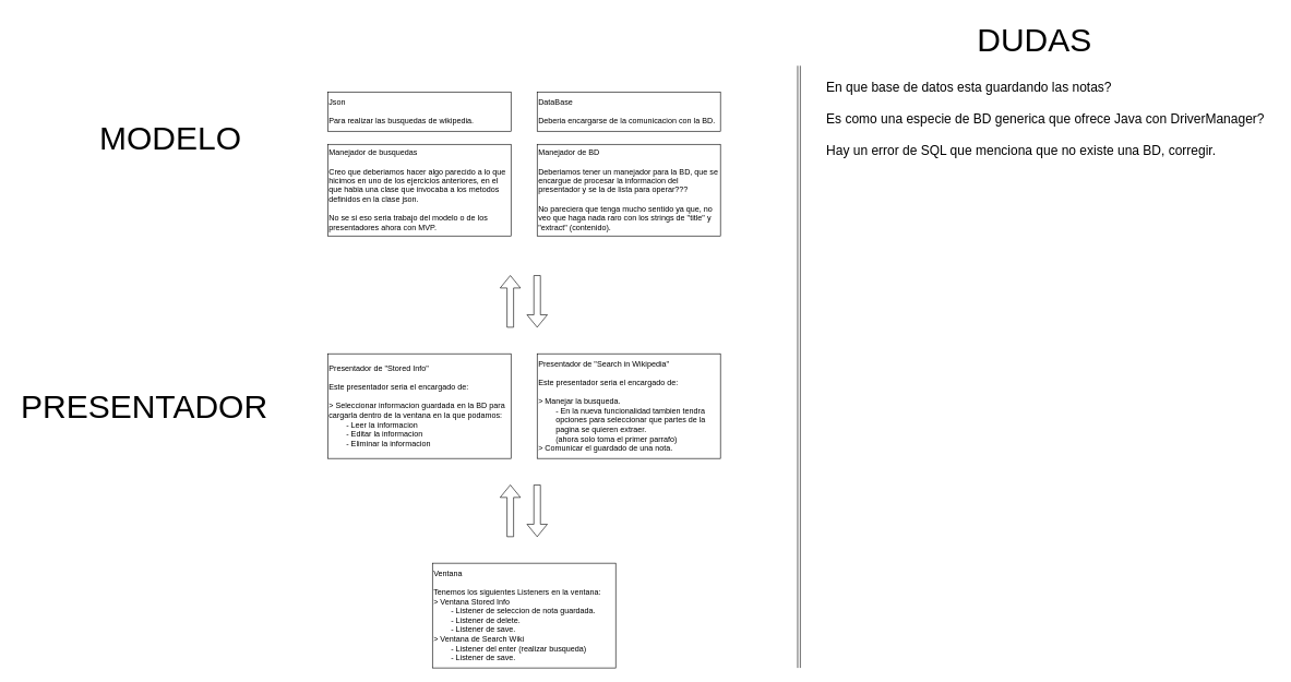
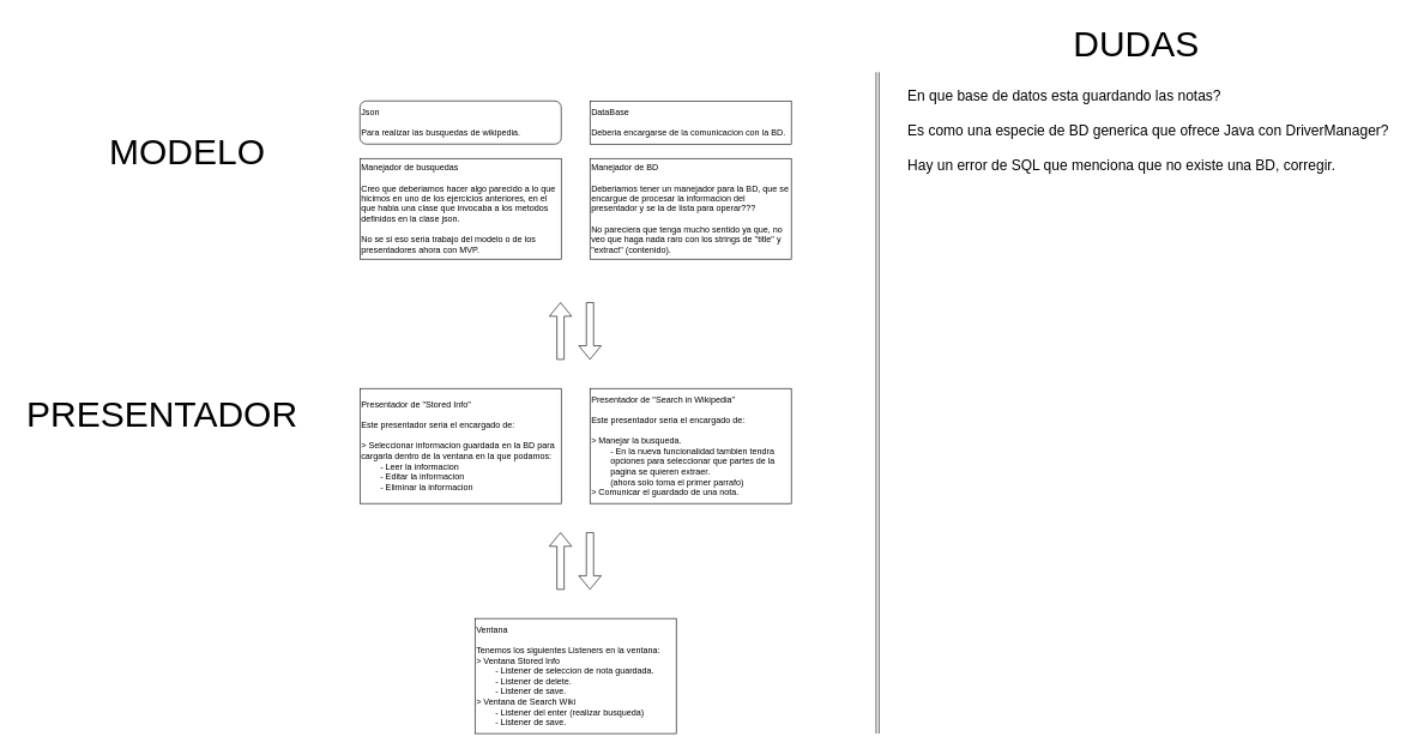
  <mxCell id="0" />
  <mxCell id="1" parent="0" />
  <mxCell id="2" value="&lt;span style=&quot;&quot;&gt;Presentador de &quot;Stored Info&quot;&lt;/span&gt;&lt;br style=&quot;&quot;&gt;&lt;br style=&quot;&quot;&gt;&lt;span style=&quot;&quot;&gt;Este presentador seria el encargado de:&lt;/span&gt;&lt;br style=&quot;&quot;&gt;&lt;br style=&quot;&quot;&gt;&lt;span style=&quot;&quot;&gt;&amp;gt; Seleccionar informacion guardada en la BD para cargarla dentro de la ventana en la que podamos:&lt;/span&gt;&lt;br style=&quot;&quot;&gt;&lt;span style=&quot;&quot;&gt;&#09;&lt;/span&gt;&lt;span style=&quot;&quot;&gt;&lt;span style=&quot;white-space: pre;&quot;&gt;&#09;&lt;/span&gt;- Leer la informacion&lt;/span&gt;&lt;br style=&quot;&quot;&gt;&lt;span style=&quot;&quot;&gt;&#09;&lt;/span&gt;&lt;span style=&quot;&quot;&gt;&lt;span style=&quot;white-space: pre;&quot;&gt;&#09;&lt;/span&gt;- Editar la informacion&lt;/span&gt;&lt;br style=&quot;&quot;&gt;&lt;span style=&quot;&quot;&gt;&#09;&lt;/span&gt;&lt;span style=&quot;&quot;&gt;&lt;span style=&quot;white-space: pre;&quot;&gt;&#09;&lt;/span&gt;- Eliminar la informacion&lt;/span&gt;" style="rounded=0;whiteSpace=wrap;html=1;align=left;" vertex="1" parent="1"><mxGeometry x="500" y="540" width="280" height="160" as="geometry" /></mxCell>
  <mxCell id="3" value="&lt;span style=&quot;&quot;&gt;Presentador de &quot;Search in Wikipedia&quot;&lt;/span&gt;&lt;br style=&quot;&quot;&gt;&lt;br style=&quot;&quot;&gt;&lt;span style=&quot;&quot;&gt;Este presentador seria el encargado de:&lt;/span&gt;&lt;br style=&quot;&quot;&gt;&lt;br style=&quot;&quot;&gt;&lt;span style=&quot;&quot;&gt;&amp;gt; Manejar la busqueda.&lt;br&gt;&lt;/span&gt;&lt;span style=&quot;white-space: pre;&quot;&gt;&#09;&lt;/span&gt;- En la nueva funcionalidad tambien tendra &lt;span style=&quot;white-space: pre;&quot;&gt;&#09;&lt;/span&gt;opciones para seleccionar que partes de la &lt;span style=&quot;white-space: pre;&quot;&gt;&#09;&lt;/span&gt;pagina se quieren extraer.&lt;br&gt;&lt;span style=&quot;white-space: pre;&quot;&gt;&#09;&lt;/span&gt;(ahora solo toma el primer parrafo)&lt;br&gt;&amp;gt; Comunicar el guardado de una nota." style="rounded=0;whiteSpace=wrap;html=1;align=left;" vertex="1" parent="1"><mxGeometry x="820" y="540" width="280" height="160" as="geometry" /></mxCell>
  <mxCell id="4" value="&lt;span style=&quot;&quot;&gt;Ventana&lt;/span&gt;&lt;br style=&quot;&quot;&gt;&lt;br style=&quot;&quot;&gt;Tenemos los siguientes Listeners en la ventana:&lt;br&gt;&amp;gt; Ventana Stored Info&lt;br&gt;&lt;span style=&quot;white-space: pre;&quot;&gt;&#09;&lt;/span&gt;- Listener de seleccion de nota guardada.&lt;br&gt;&lt;span style=&quot;white-space: pre;&quot;&gt;&#09;&lt;/span&gt;- Listener de delete.&lt;br&gt;&lt;span style=&quot;white-space: pre;&quot;&gt;&#09;&lt;/span&gt;- Listener de save.&lt;br&gt;&amp;gt; Ventana de Search Wiki&lt;br&gt;&lt;span style=&quot;white-space: pre;&quot;&gt;&#09;&lt;/span&gt;- Listener del enter (realizar busqueda)&lt;br&gt;&lt;span style=&quot;white-space: pre;&quot;&gt;&#09;&lt;/span&gt;- Listener de save." style="rounded=0;whiteSpace=wrap;html=1;align=left;" vertex="1" parent="1"><mxGeometry x="660" y="860" width="280" height="160" as="geometry" /></mxCell>
- <mxCell id="5" value="Json&lt;br&gt;&lt;br&gt;Para realizar las busquedas de wikipedia." style="rounded=0;whiteSpace=wrap;html=1;align=left;" vertex="1" parent="1"><mxGeometry x="500" y="140" width="280" height="60" as="geometry" /></mxCell>
+ <mxCell id="5" value="Json&lt;br&gt;&lt;br&gt;Para realizar las busquedas de wikipedia." style="whiteSpace=wrap;html=1;align=left;rounded=1;" vertex="1" parent="1"><mxGeometry x="500" y="140" width="280" height="60" as="geometry" /></mxCell>
  <mxCell id="6" value="DataBase&lt;br&gt;&lt;br&gt;Deberia encargarse de la comunicacion con la BD." style="rounded=0;whiteSpace=wrap;html=1;align=left;" vertex="1" parent="1"><mxGeometry x="820" y="140" width="280" height="60" as="geometry" /></mxCell>
  <mxCell id="7" value="Manejador de BD&lt;br&gt;&lt;br&gt;Deberiamos tener un manejador para la BD, que se encargue de procesar la informacion del presentador y se la de lista para operar???&lt;br&gt;&lt;br&gt;No pareciera que tenga mucho sentido ya que, no veo que haga nada raro con los strings de &quot;title&quot; y &quot;extract&quot; (contenido)." style="rounded=0;whiteSpace=wrap;html=1;align=left;" vertex="1" parent="1"><mxGeometry x="820" y="220" width="280" height="140" as="geometry" /></mxCell>
  <mxCell id="8" value="Manejador de busquedas&lt;br&gt;&lt;br&gt;Creo que deberiamos hacer algo parecido a lo que hicimos en uno de los ejercicios anteriores, en el que habia una clase que invocaba a los metodos definidos en la clase json.&lt;br&gt;&lt;br&gt;No se si eso seria trabajo del modelo o de los presentadores ahora con MVP." style="rounded=0;whiteSpace=wrap;html=1;align=left;" vertex="1" parent="1"><mxGeometry x="500" y="220" width="280" height="140" as="geometry" /></mxCell>
  <mxCell id="9" value="" style="shape=flexArrow;endArrow=classic;html=1;rounded=0;" edge="1" parent="1"><mxGeometry width="50" height="50" relative="1" as="geometry"><mxPoint x="779" y="500" as="sourcePoint" /><mxPoint x="779" y="420" as="targetPoint" /></mxGeometry></mxCell>
  <mxCell id="10" value="" style="shape=flexArrow;endArrow=classic;html=1;rounded=0;" edge="1" parent="1"><mxGeometry width="50" height="50" relative="1" as="geometry"><mxPoint x="820" y="420" as="sourcePoint" /><mxPoint x="820" y="500" as="targetPoint" /></mxGeometry></mxCell>
  <mxCell id="11" value="" style="shape=flexArrow;endArrow=classic;html=1;rounded=0;" edge="1" parent="1"><mxGeometry width="50" height="50" relative="1" as="geometry"><mxPoint x="820" as="sourcePoint" y="740" /><mxPoint x="820" y="820" as="targetPoint" /></mxGeometry></mxCell>
  <mxCell id="12" value="" style="shape=flexArrow;endArrow=classic;html=1;rounded=0;" edge="1" parent="1"><mxGeometry width="50" height="50" relative="1" as="geometry"><mxPoint x="779" y="820" as="sourcePoint" /><mxPoint x="779" as="targetPoint" y="740" /></mxGeometry></mxCell>
  <mxCell id="13" value="&lt;font style=&quot;font-size: 50px;&quot;&gt;MODELO&lt;/font&gt;" style="text;html=1;strokeColor=none;fillColor=none;align=center;verticalAlign=middle;whiteSpace=wrap;rounded=0;" vertex="1" parent="1"><mxGeometry x="140" y="170" width="240" height="80" as="geometry" /></mxCell>
- <mxCell id="14" value="&lt;font style=&quot;font-size: 50px;&quot;&gt;PRESENTADOR&lt;/font&gt;" style="text;html=1;strokeColor=none;fillColor=none;align=center;verticalAlign=middle;whiteSpace=wrap;rounded=0;" vertex="1" parent="1"><mxGeometry x="20" y="580" width="400" height="80" as="geometry" /></mxCell>
+ <mxCell id="14" value="&lt;font style=&quot;font-size: 50px;&quot;&gt;PRESENTADOR&lt;/font&gt;" style="text;html=1;strokeColor=none;fillColor=none;align=center;verticalAlign=middle;whiteSpace=wrap;rounded=0;" vertex="1" parent="1"><mxGeometry x="25" y="535" width="400" height="80" as="geometry" /></mxCell>
  <mxCell id="15" value="" style="shape=link;html=1;rounded=0;fontSize=50;" edge="1" parent="1"><mxGeometry width="100" relative="1" as="geometry"><mxPoint x="1220" y="1020" as="sourcePoint" /><mxPoint x="1220" y="100" as="targetPoint" /></mxGeometry></mxCell>
  <mxCell id="16" value="&lt;span style=&quot;font-size: 50px;&quot;&gt;DUDAS&lt;/span&gt;" style="text;html=1;strokeColor=none;fillColor=none;align=center;verticalAlign=middle;whiteSpace=wrap;rounded=0;" vertex="1" parent="1"><mxGeometry x="1480" y="20" width="200" height="80" as="geometry" /></mxCell>
  <mxCell id="17" value="En que base de datos esta guardando las notas?&lt;br&gt;&lt;br&gt;Es como una especie de BD generica que ofrece Java con DriverManager?&amp;nbsp;&lt;br&gt;&lt;br&gt;Hay un error de SQL que menciona que no existe una BD, corregir." style="text;html=1;align=left;verticalAlign=middle;resizable=0;points=[];autosize=1;strokeColor=none;fillColor=none;fontSize=20;" vertex="1" parent="1"><mxGeometry x="1260" y="115" width="690" height="130" as="geometry" /></mxCell>
